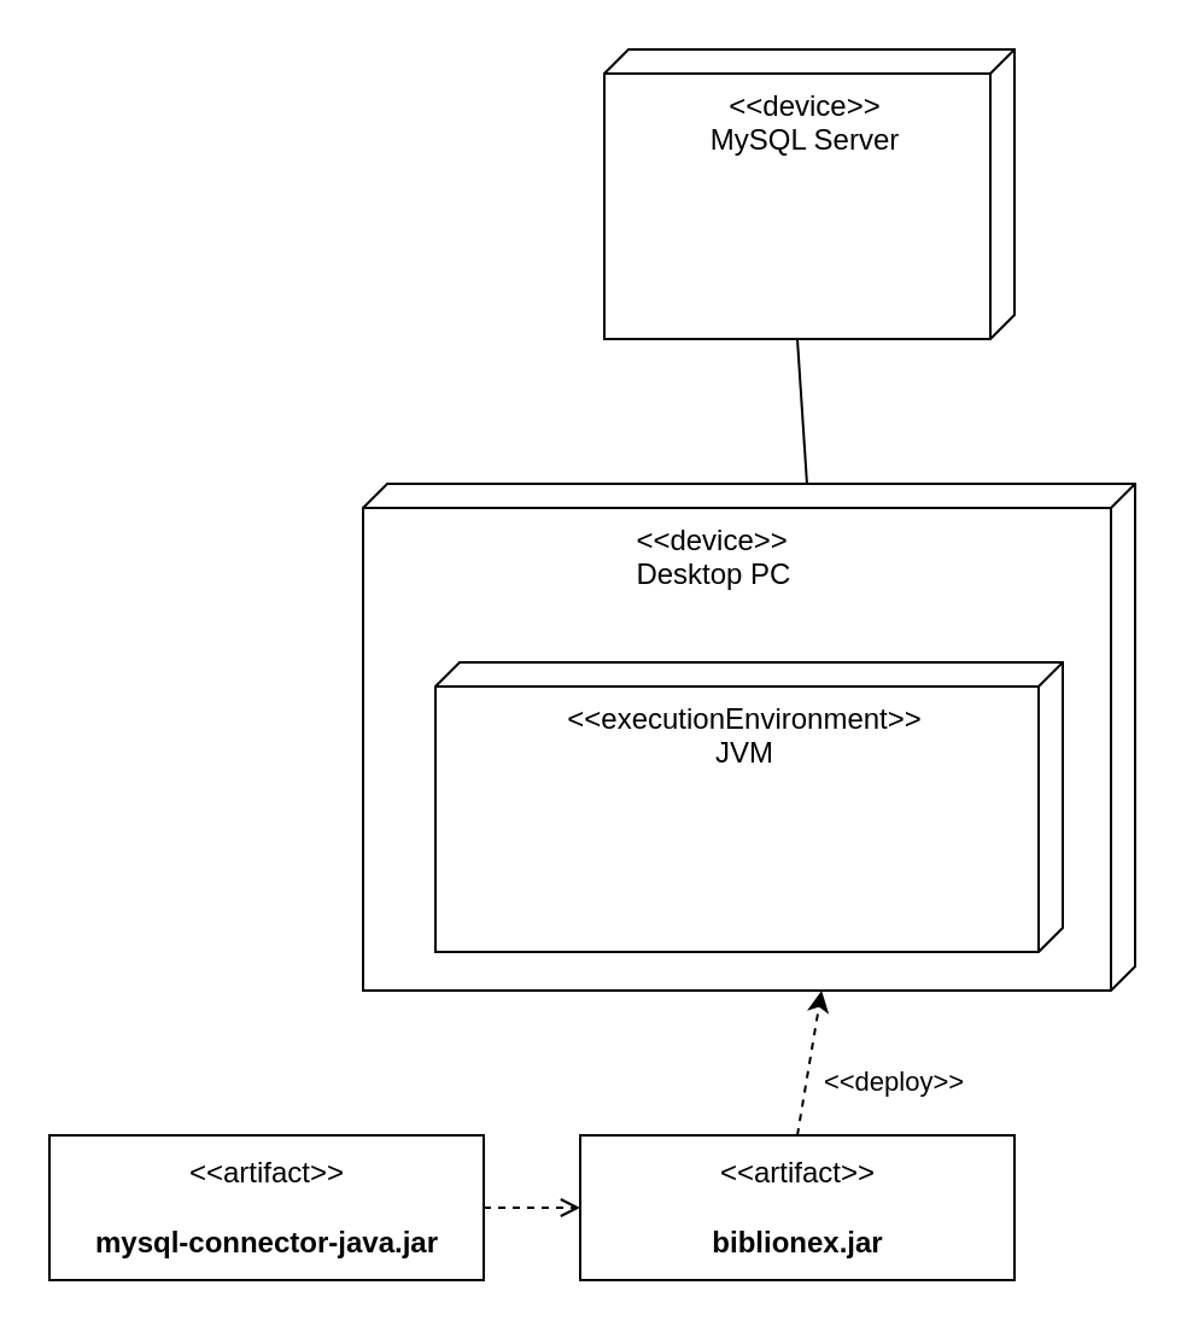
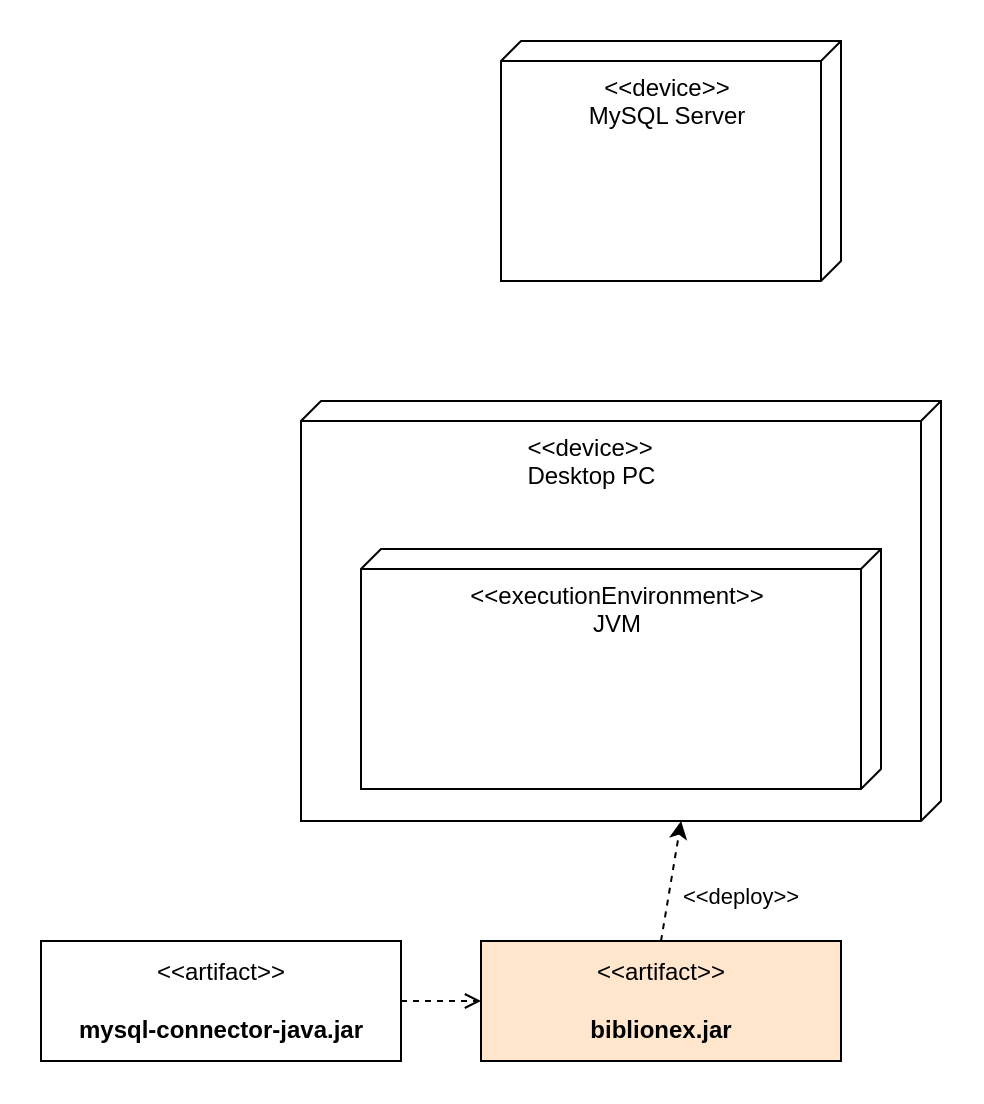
  <mxCell id="0" />
  <mxCell id="1" parent="0" />
  <mxCell id="2" value="&lt;span style=&quot;white-space: pre;&quot;&gt;&#09;&lt;span style=&quot;white-space: pre;&quot;&gt;&#09;&lt;/span&gt;&lt;span style=&quot;white-space: pre;&quot;&gt;&#09;&lt;/span&gt;&lt;span style=&quot;white-space: pre;&quot;&gt;&#09;&lt;/span&gt;&lt;/span&gt;&amp;lt;&amp;lt;device&amp;gt;&amp;gt;&lt;br&gt;&lt;span style=&quot;white-space: pre;&quot;&gt;&#09;&lt;/span&gt;&lt;span style=&quot;white-space: pre;&quot;&gt;&#09;&lt;/span&gt;&lt;span style=&quot;white-space: pre;&quot;&gt;&#09;&lt;/span&gt;&lt;span style=&quot;white-space: pre;&quot;&gt;&#09;&lt;/span&gt;Desktop PC" style="verticalAlign=top;align=left;shape=cube;size=10;direction=south;fontStyle=0;html=1;boundedLbl=1;spacingLeft=5;" vertex="1" parent="1"><mxGeometry x="150" y="200" width="320" height="210" as="geometry" /></mxCell>
  <mxCell id="3" value="&amp;lt;&amp;lt;executionEnvironment&amp;gt;&amp;gt;&lt;br&gt;JVM" style="verticalAlign=top;align=center;shape=cube;size=10;direction=south;html=1;boundedLbl=1;spacingLeft=5;" vertex="1" parent="2"><mxGeometry width="260" height="120" relative="1" as="geometry"><mxPoint x="30" y="74" as="offset" /></mxGeometry></mxCell>
  <mxCell id="4" style="edgeStyle=none;html=1;exitX=0.5;exitY=0;exitDx=0;exitDy=0;entryX=1;entryY=0.406;entryDx=0;entryDy=0;entryPerimeter=0;dashed=1;" edge="1" parent="1" source="6" target="2"><mxGeometry relative="1" as="geometry" /></mxCell>
  <mxCell id="5" value="&amp;lt;&amp;lt;deploy&amp;gt;&amp;gt;" style="edgeLabel;html=1;align=center;verticalAlign=middle;resizable=0;points=[];" vertex="1" connectable="0" parent="4"><mxGeometry x="-0.235" y="1" relative="1" as="geometry"><mxPoint x="37" as="offset" /></mxGeometry></mxCell>
- <mxCell id="6" value="&amp;lt;&amp;lt;artifact&amp;gt;&amp;gt;&lt;br&gt;&lt;br&gt;&lt;b&gt;biblionex.jar&lt;/b&gt;" style="html=1;align=center;verticalAlign=middle;dashed=0;" vertex="1" parent="1"><mxGeometry x="240" y="470" width="180" height="60" as="geometry" /></mxCell>
+ <mxCell id="6" value="&amp;lt;&amp;lt;artifact&amp;gt;&amp;gt;&lt;br&gt;&lt;br&gt;&lt;b&gt;biblionex.jar&lt;/b&gt;" style="html=1;align=center;verticalAlign=middle;dashed=0;fillColor=#ffe6cc;" vertex="1" parent="1"><mxGeometry x="240" y="470" width="180" height="60" as="geometry" /></mxCell>
  <mxCell id="7" style="edgeStyle=none;html=1;exitX=1;exitY=0.5;exitDx=0;exitDy=0;entryX=0;entryY=0.5;entryDx=0;entryDy=0;dashed=1;endArrow=open;" edge="1" parent="1" source="8" target="6"><mxGeometry relative="1" as="geometry" /></mxCell>
  <mxCell id="8" value="&amp;lt;&amp;lt;artifact&amp;gt;&amp;gt;&lt;br&gt;&lt;br&gt;&lt;b&gt;mysql-connector-java.jar&lt;/b&gt;" style="html=1;align=center;verticalAlign=middle;dashed=0;" vertex="1" parent="1"><mxGeometry x="20" y="470" width="180" height="60" as="geometry" /></mxCell>
- <mxCell id="9" style="edgeStyle=none;html=1;exitX=0;exitY=0;exitDx=120;exitDy=90;exitPerimeter=0;entryX=0.001;entryY=0.425;entryDx=0;entryDy=0;entryPerimeter=0;endArrow=none;endFill=0;" edge="1" parent="1" source="10" target="2"><mxGeometry relative="1" as="geometry" /></mxCell>
  <mxCell id="10" value="&amp;lt;&amp;lt;device&amp;gt;&amp;gt;&lt;br&gt;MySQL Server" style="verticalAlign=top;align=center;shape=cube;size=10;direction=south;html=1;boundedLbl=1;spacingLeft=5;" vertex="1" parent="1"><mxGeometry x="250" y="20" width="170" height="120" as="geometry" /></mxCell>
